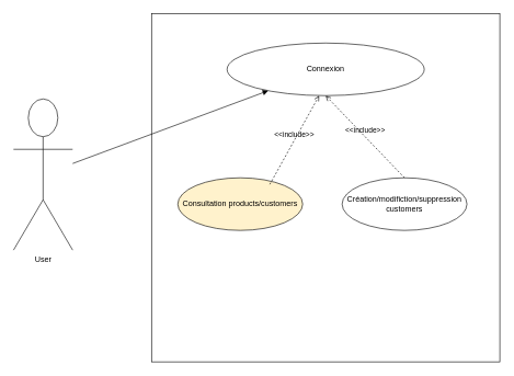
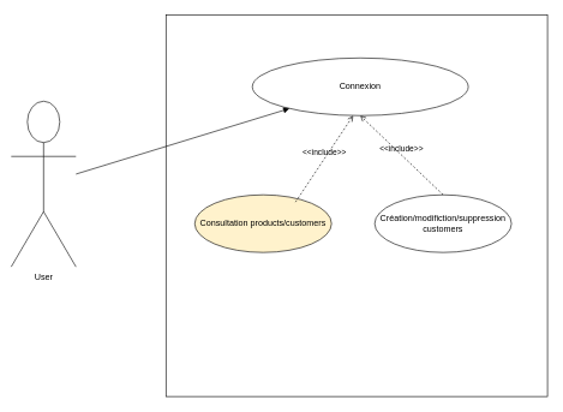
  <mxCell id="0" />
  <mxCell id="1" parent="0" />
- <mxCell id="2" value="User" style="shape=umlActor;verticalLabelPosition=bottom;verticalAlign=top;html=1;outlineConnect=0;" parent="1" vertex="1"><mxGeometry x="20" y="150" width="90" height="230" as="geometry" /></mxCell>
+ <mxCell id="2" value="User" style="shape=umlActor;verticalLabelPosition=bottom;verticalAlign=top;html=1;outlineConnect=0;" parent="1" vertex="1"><mxGeometry x="15" y="140" width="90" height="230" as="geometry" /></mxCell>
  <mxCell id="3" value="" style="whiteSpace=wrap;html=1;aspect=fixed;" parent="1" vertex="1"><mxGeometry x="230" y="20" width="530" height="530" as="geometry" /></mxCell>
- <mxCell id="4" value="Connexion" style="ellipse;whiteSpace=wrap;html=1;" parent="1" vertex="1"><mxGeometry x="345" y="65" width="300" height="80" as="geometry" /></mxCell>
+ <mxCell id="4" value="Connexion" style="ellipse;whiteSpace=wrap;html=1;" parent="1" vertex="1"><mxGeometry x="350" y="80" width="300" height="80" as="geometry" /></mxCell>
  <mxCell id="5" value="Consultation products/customers" style="ellipse;whiteSpace=wrap;html=1;fillColor=#fff2cc;" parent="1" vertex="1"><mxGeometry x="270" y="270" width="190" height="80" as="geometry" /></mxCell>
  <mxCell id="6" value="Création/modifiction/suppression customers" style="ellipse;whiteSpace=wrap;html=1;" parent="1" vertex="1"><mxGeometry x="520" y="270" width="190" height="80" as="geometry" /></mxCell>
  <mxCell id="7" value="&amp;lt;&amp;lt;include&amp;gt;&amp;gt;" style="html=1;verticalAlign=bottom;labelBackgroundColor=none;endArrow=open;endFill=0;dashed=1;rounded=0;entryX=0.467;entryY=1;entryDx=0;entryDy=0;entryPerimeter=0;" parent="1" target="4" edge="1"><mxGeometry width="160" relative="1" as="geometry"><mxPoint x="410" y="280" as="sourcePoint" /><mxPoint x="550" y="310" as="targetPoint" /></mxGeometry></mxCell>
  <mxCell id="8" value="&amp;lt;&amp;lt;include&amp;gt;&amp;gt;" style="html=1;verticalAlign=bottom;labelBackgroundColor=none;endArrow=open;endFill=0;dashed=1;rounded=0;entryX=0.5;entryY=1;entryDx=0;entryDy=0;exitX=0.5;exitY=0;exitDx=0;exitDy=0;" parent="1" source="6" target="4" edge="1"><mxGeometry width="160" relative="1" as="geometry"><mxPoint x="420" y="290" as="sourcePoint" /><mxPoint x="500.1" y="170" as="targetPoint" /></mxGeometry></mxCell>
  <mxCell id="9" value="" style="endArrow=block;html=1;rounded=0;" parent="1" source="2" target="4" edge="1"><mxGeometry width="50" height="50" relative="1" as="geometry"><mxPoint x="450" y="340" as="sourcePoint" /><mxPoint x="500" y="290" as="targetPoint" /></mxGeometry></mxCell>
